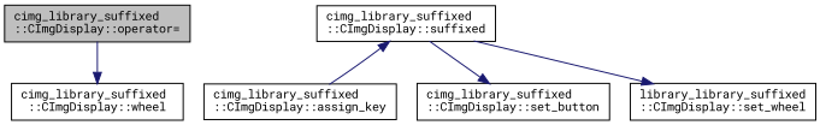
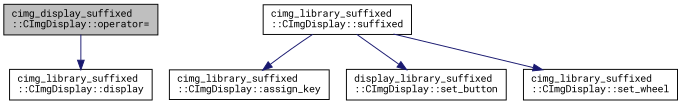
  digraph {
    fontname="Roboto Mono"
    rankdir=TB
    node [color=black fillcolor=white fontname="Roboto Mono" fontsize=10 shape=record style=filled]
    edge [color=midnightblue fontname="Roboto Mono" fontsize=10 labelfontname=Helvetica labelfontsize=10 style=solid]
-   n1 [fillcolor=grey75 fontcolor=black height=0.2 label="cimg_library_suffixed\l::CImgDisplay::operator=" width=0.4]
-   n2 [height=0.2 label="cimg_library_suffixed\l::CImgDisplay::wheel" width=0.4]
+   n1 [fillcolor=grey75 fontcolor=black height=0.2 label="cimg_display_suffixed\l::CImgDisplay::operator=" width=0.4]
+   n2 [height=0.2 label="cimg_library_suffixed\l::CImgDisplay::display" width=0.4]
    n3 [height=0.2 label="cimg_library_suffixed\l::CImgDisplay::suffixed" width=0.4]
    n4 [height=0.2 label="cimg_library_suffixed\l::CImgDisplay::assign_key" width=0.4]
-   n5 [height=0.2 label="cimg_library_suffixed\l::CImgDisplay::set_button" width=0.4]
-   n6 [height=0.2 label="library_library_suffixed\l::CImgDisplay::set_wheel" width=0.4]
+   n5 [height=0.2 label="display_library_suffixed\l::CImgDisplay::set_button" width=0.4]
+   n6 [height=0.2 label="cimg_library_suffixed\l::CImgDisplay::set_wheel" width=0.4]
    n1 -> n2
-   n4 -> n3
+   n3 -> n4
    n3 -> n5
    n3 -> n6
  }
